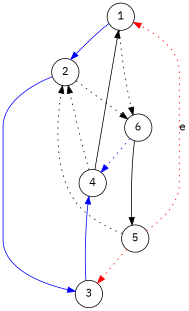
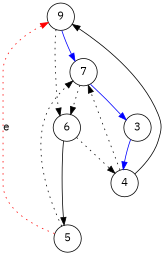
  digraph {
    fontname="IBM Plex Mono"
    node [fontname="IBM Plex Mono" shape=circle]
    edge [fontname="IBM Plex Mono" style=dotted]
-   1
-   2
+   1 [label=9]
+   2 [label=7]
    6
    3
    5
    4
    1 -> 2 [color=blue style=""]
    1 -> 2 [style=invis]
    1 -> 6
    2 -> 6
    2 -> 3 [color=blue style=""]
    2 -> 3 [style=invis]
    6 -> 1 [style=invis]
    6 -> 5 [style=solid]
-   6 -> 4 [color=blue]
+   6 -> 4
    3 -> 4 [color=blue style=""]
    3 -> 4 [style=invis]
    5 -> 1 [color=red label=e]
    5 -> 2
    5 -> 6 [style=invis]
-   5 -> 3 [color=red]
    4 -> 1 [color=black style=""]
    4 -> 2
    4 -> 5 [style=invis]
  }
